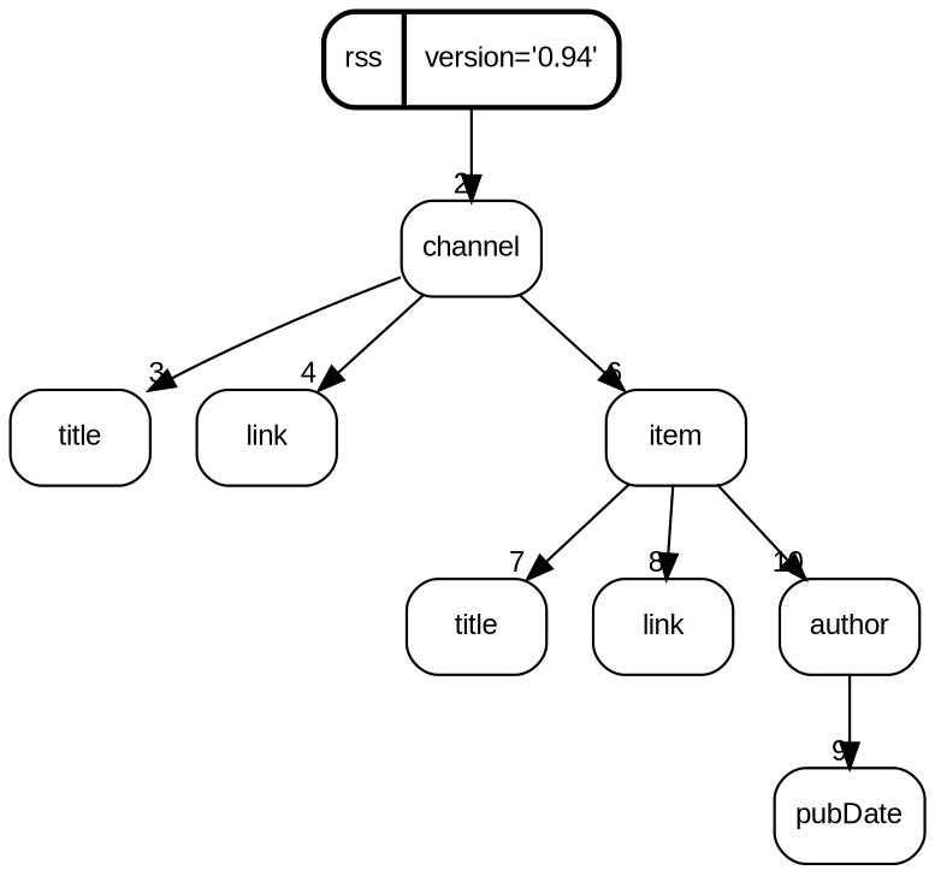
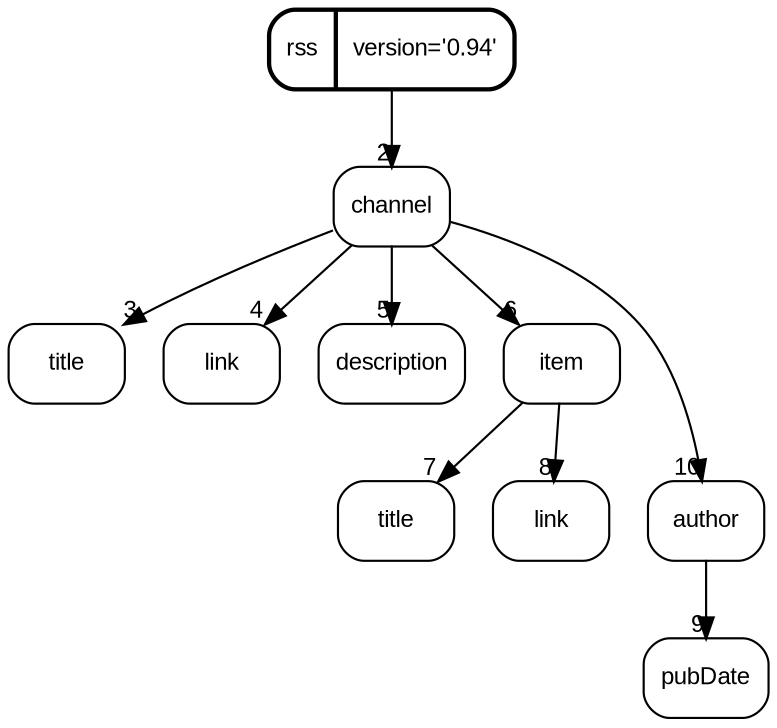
  digraph {
    fontname="Liberation Sans"
    rankdir=TB
    node [fontname="Liberation Sans" fontsize=11.0 shape=Mrecord]
    edge [fontname="Liberation Sans" fontsize=11.0 headport=f0 labelangle=-45.0 labeldistance=1.5]
    n1 [label="<f0>rss| version='0.94' " style=bold]
    n2 [label="<f0>channel "]
    n3 [label="<f0>title "]
    n4 [label="<f0>link "]
+   n5 [label="<f0>description "]
    n6 [label="<f0>item "]
    n7 [label="<f0>title "]
    n8 [label="<f0>link "]
    n9 [label="<f0>author "]
    n10 [label="<f0>pubDate "]
    n1 -> n2 [headlabel=2]
    n2 -> n3 [headlabel=3]
    n2 -> n4 [headlabel=4]
+   n2 -> n5 [headlabel=5]
    n2 -> n6 [headlabel=6]
    n6 -> n7 [headlabel=7]
    n6 -> n8 [headlabel=8]
-   n6 -> n9 [headlabel=10]
+   n2 -> n9 [headlabel=10]
    n9 -> n10 [headlabel=9]
  }
